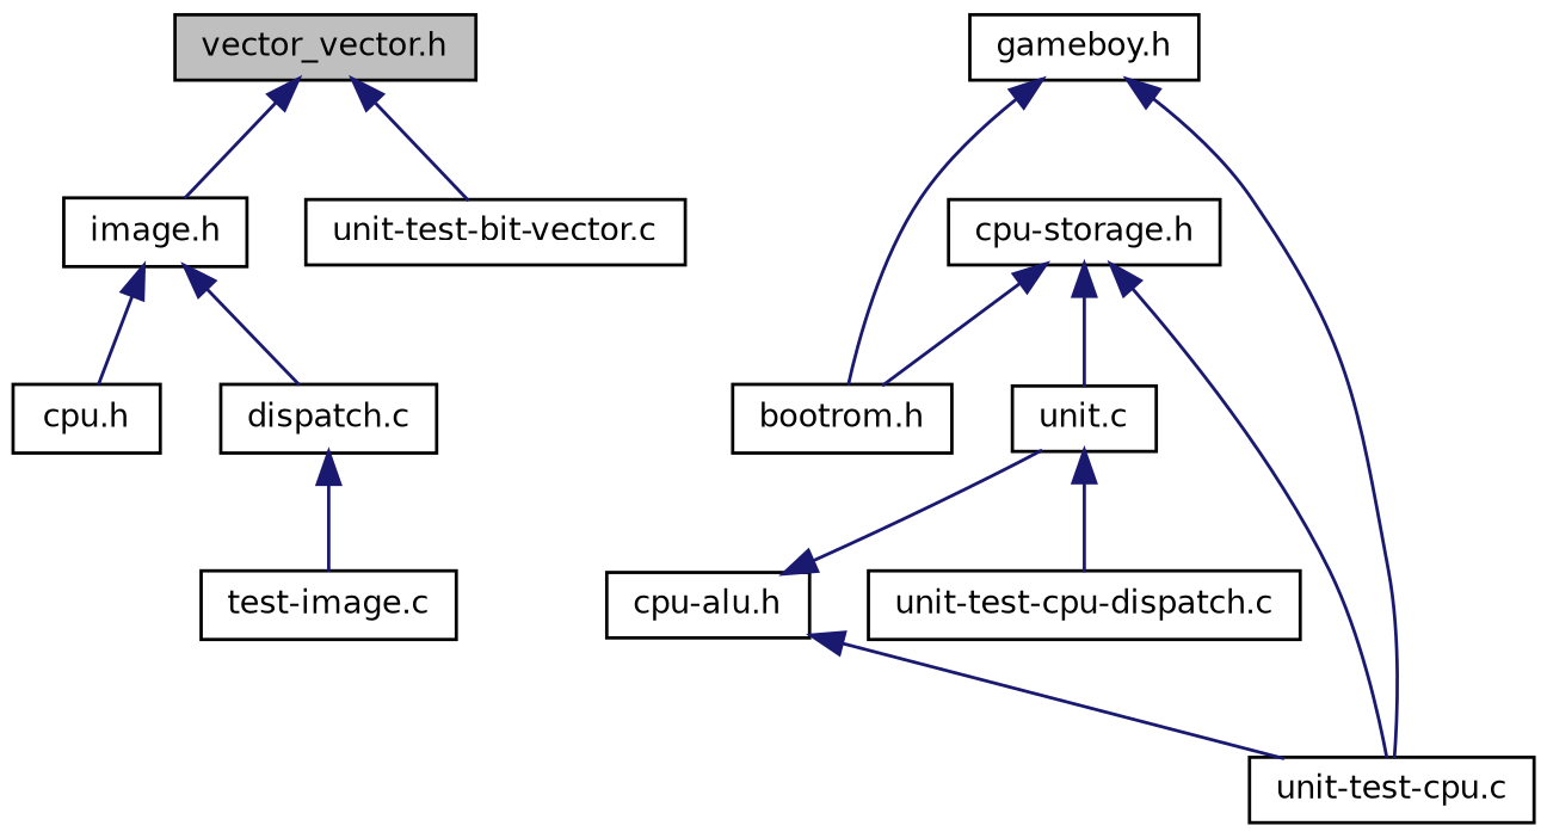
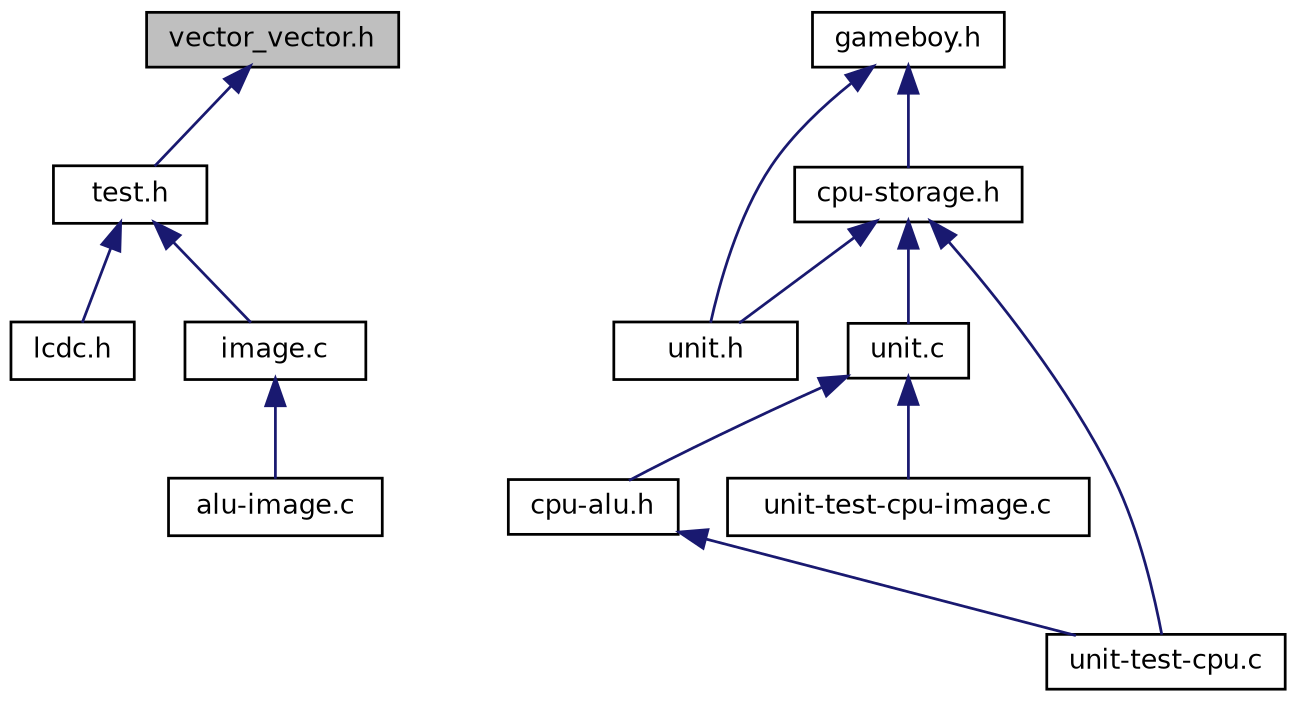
  digraph {
    node [color=black fillcolor=white fontname=Helvetica fontsize=10 shape=record style=filled]
    edge [color=midnightblue dir=back fontname=Helvetica fontsize=10 labelfontname=Helvetica labelfontsize=10 style=solid]
    n1 [fillcolor=grey75 fontcolor=black height=0.2 label="vector_vector.h" width=0.4]
-   n2 [height=0.2 label="image.h" width=0.4]
-   n3 [height=0.2 label="unit-test-bit-vector.c" width=0.4]
-   n4 [height=0.2 label="cpu.h" width=0.4]
-   n5 [height=0.2 label="dispatch.c" width=0.4]
-   n6 [height=0.2 label="test-image.c" width=0.4]
+   n2 [height=0.2 label="test.h" width=0.4]
+   n4 [height=0.2 label="lcdc.h" width=0.4]
+   n5 [height=0.2 label="image.c" width=0.4]
+   n6 [height=0.2 label="alu-image.c" width=0.4]
    n7 [height=0.2 label="gameboy.h" width=0.4]
-   n8 [height=0.2 label="bootrom.h" width=0.4]
+   n8 [height=0.2 label="unit.h" width=0.4]
    n9 [height=0.2 label="cpu-storage.h" width=0.4]
    n10 [height=0.2 label="unit.c" width=0.4]
    n11 [height=0.2 label="unit-test-cpu.c" width=0.4]
    n12 [height=0.2 label="cpu-alu.h" width=0.4]
-   n13 [height=0.2 label="unit-test-cpu-dispatch.c" width=0.4]
+   n13 [height=0.2 label="unit-test-cpu-image.c" width=0.4]
    n1 -> n2
-   n1 -> n3
    n2 -> n4
    n2 -> n5
    n5 -> n6
    n7 -> n8
-   n7 -> n11
+   n7 -> n9
    n9 -> n8
    n9 -> n10
    n9 -> n11
    n10 -> n13
-   n12 -> n10
+   n10 -> n12
    n12 -> n11
  }
